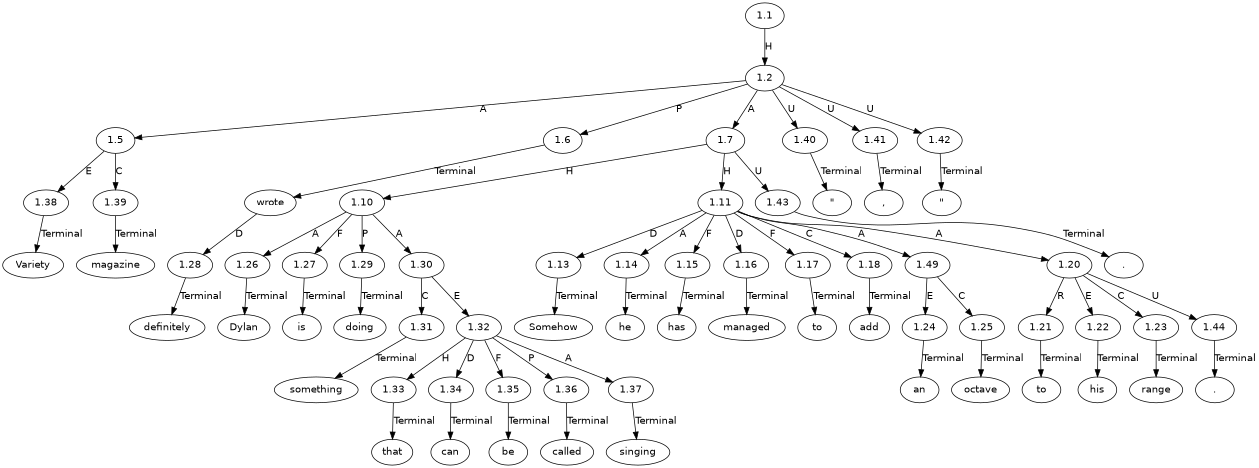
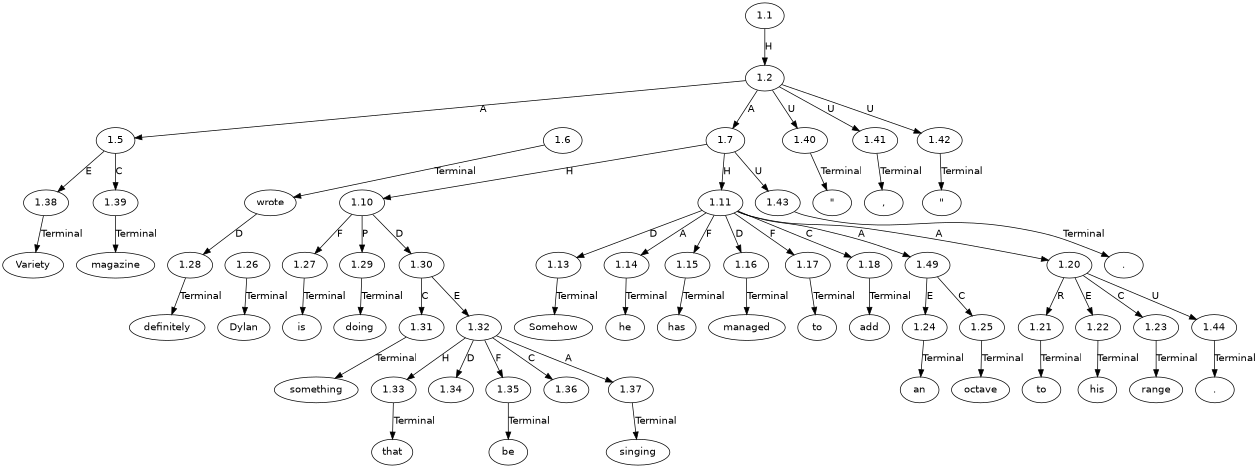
  digraph {
    fontname="DejaVu Sans"
    node [fontname="DejaVu Sans" ordering=out]
    edge [fontname="DejaVu Sans" ordering=out]
    n1 [label="\""]
    n2 [label=doing]
    n3 [label=something]
    n4 [label=that]
-   n5 [label=can]
    n6 [label=be]
-   n7 [label=called]
    n8 [label=singing]
    n9 [label="."]
    n10 [label=Somehow]
    n11 [label=he]
    n12 [label=Variety]
    n13 [label=has]
    n14 [label=managed]
    n15 [label=to]
    n16 [label=add]
    n17 [label=an]
    n18 [label=octave]
    n19 [label=to]
    n20 [label=his]
    n21 [label=range]
    n22 [label="."]
    n23 [label=magazine]
    n24 [label=wrote]
    n25 [label=1.28]
    n26 [label=","]
    n27 [label="\""]
    n28 [label=Dylan]
    n29 [label=is]
    n30 [label=definitely]
    n31 [label=1.1]
    n32 [label=1.2]
    n33 [label=1.5]
    n34 [label=1.6]
    n35 [label=1.7]
    n36 [label=1.40]
    n37 [label=1.41]
    n38 [label=1.42]
    n39 [label=1.38]
    n40 [label=1.39]
    n41 [label=1.10]
    n42 [label=1.11]
    n43 [label=1.43]
    n44 [label=1.26]
    n45 [label=1.27]
    n46 [label=1.29]
    n47 [label=1.30]
    n48 [label=1.13]
    n49 [label=1.14]
    n50 [label=1.15]
    n51 [label=1.16]
    n52 [label=1.17]
    n53 [label=1.18]
    n54 [label=1.49]
    n55 [label=1.20]
    n56 [label=1.31]
    n57 [label=1.32]
    n58 [label=1.24]
    n59 [label=1.25]
    n60 [label=1.21]
    n61 [label=1.22]
    n62 [label=1.23]
    n63 [label=1.44]
    n64 [label=1.33]
    n65 [label=1.34]
    n66 [label=1.35]
    n67 [label=1.36]
    n68 [label=1.37]
    n24 -> n25 [label=D]
    n25 -> n30 [label=Terminal]
    n31 -> n32 [label=H]
    n32 -> n33 [label=A]
-   n32 -> n34 [label=P]
    n32 -> n35 [label=A]
    n32 -> n36 [label=U]
    n32 -> n37 [label=U]
    n32 -> n38 [label=U]
    n33 -> n39 [label=E]
    n33 -> n40 [label=C]
    n34 -> n24 [label=Terminal]
    n35 -> n41 [label=H]
    n35 -> n42 [label=H]
    n35 -> n43 [label=U]
    n36 -> n1 [label=Terminal]
    n37 -> n26 [label=Terminal]
    n38 -> n27 [label=Terminal]
    n39 -> n12 [label=Terminal]
    n40 -> n23 [label=Terminal]
-   n41 -> n44 [label=A]
    n41 -> n45 [label=F]
    n41 -> n46 [label=P]
-   n41 -> n47 [label=A]
+   n41 -> n47 [label=D]
    n42 -> n48 [label=D]
    n42 -> n49 [label=A]
    n42 -> n50 [label=F]
    n42 -> n51 [label=D]
    n42 -> n52 [label=F]
    n42 -> n53 [label=C]
    n42 -> n54 [label=A]
    n42 -> n55 [label=A]
    n43 -> n9 [label=Terminal]
    n44 -> n28 [label=Terminal]
    n45 -> n29 [label=Terminal]
    n46 -> n2 [label=Terminal]
    n47 -> n56 [label=C]
    n47 -> n57 [label=E]
    n48 -> n10 [label=Terminal]
    n49 -> n11 [label=Terminal]
    n50 -> n13 [label=Terminal]
    n51 -> n14 [label=Terminal]
    n52 -> n15 [label=Terminal]
    n53 -> n16 [label=Terminal]
    n54 -> n58 [label=E]
    n54 -> n59 [label=C]
    n55 -> n60 [label=R]
    n55 -> n61 [label=E]
    n55 -> n62 [label=C]
    n55 -> n63 [label=U]
    n56 -> n3 [label=Terminal]
    n57 -> n64 [label=H]
    n57 -> n65 [label=D]
    n57 -> n66 [label=F]
-   n57 -> n67 [label=P]
+   n57 -> n67 [label=C]
    n57 -> n68 [label=A]
    n58 -> n17 [label=Terminal]
    n59 -> n18 [label=Terminal]
    n60 -> n19 [label=Terminal]
    n61 -> n20 [label=Terminal]
    n62 -> n21 [label=Terminal]
    n63 -> n22 [label=Terminal]
    n64 -> n4 [label=Terminal]
-   n65 -> n5 [label=Terminal]
    n66 -> n6 [label=Terminal]
-   n67 -> n7 [label=Terminal]
    n68 -> n8 [label=Terminal]
  }
